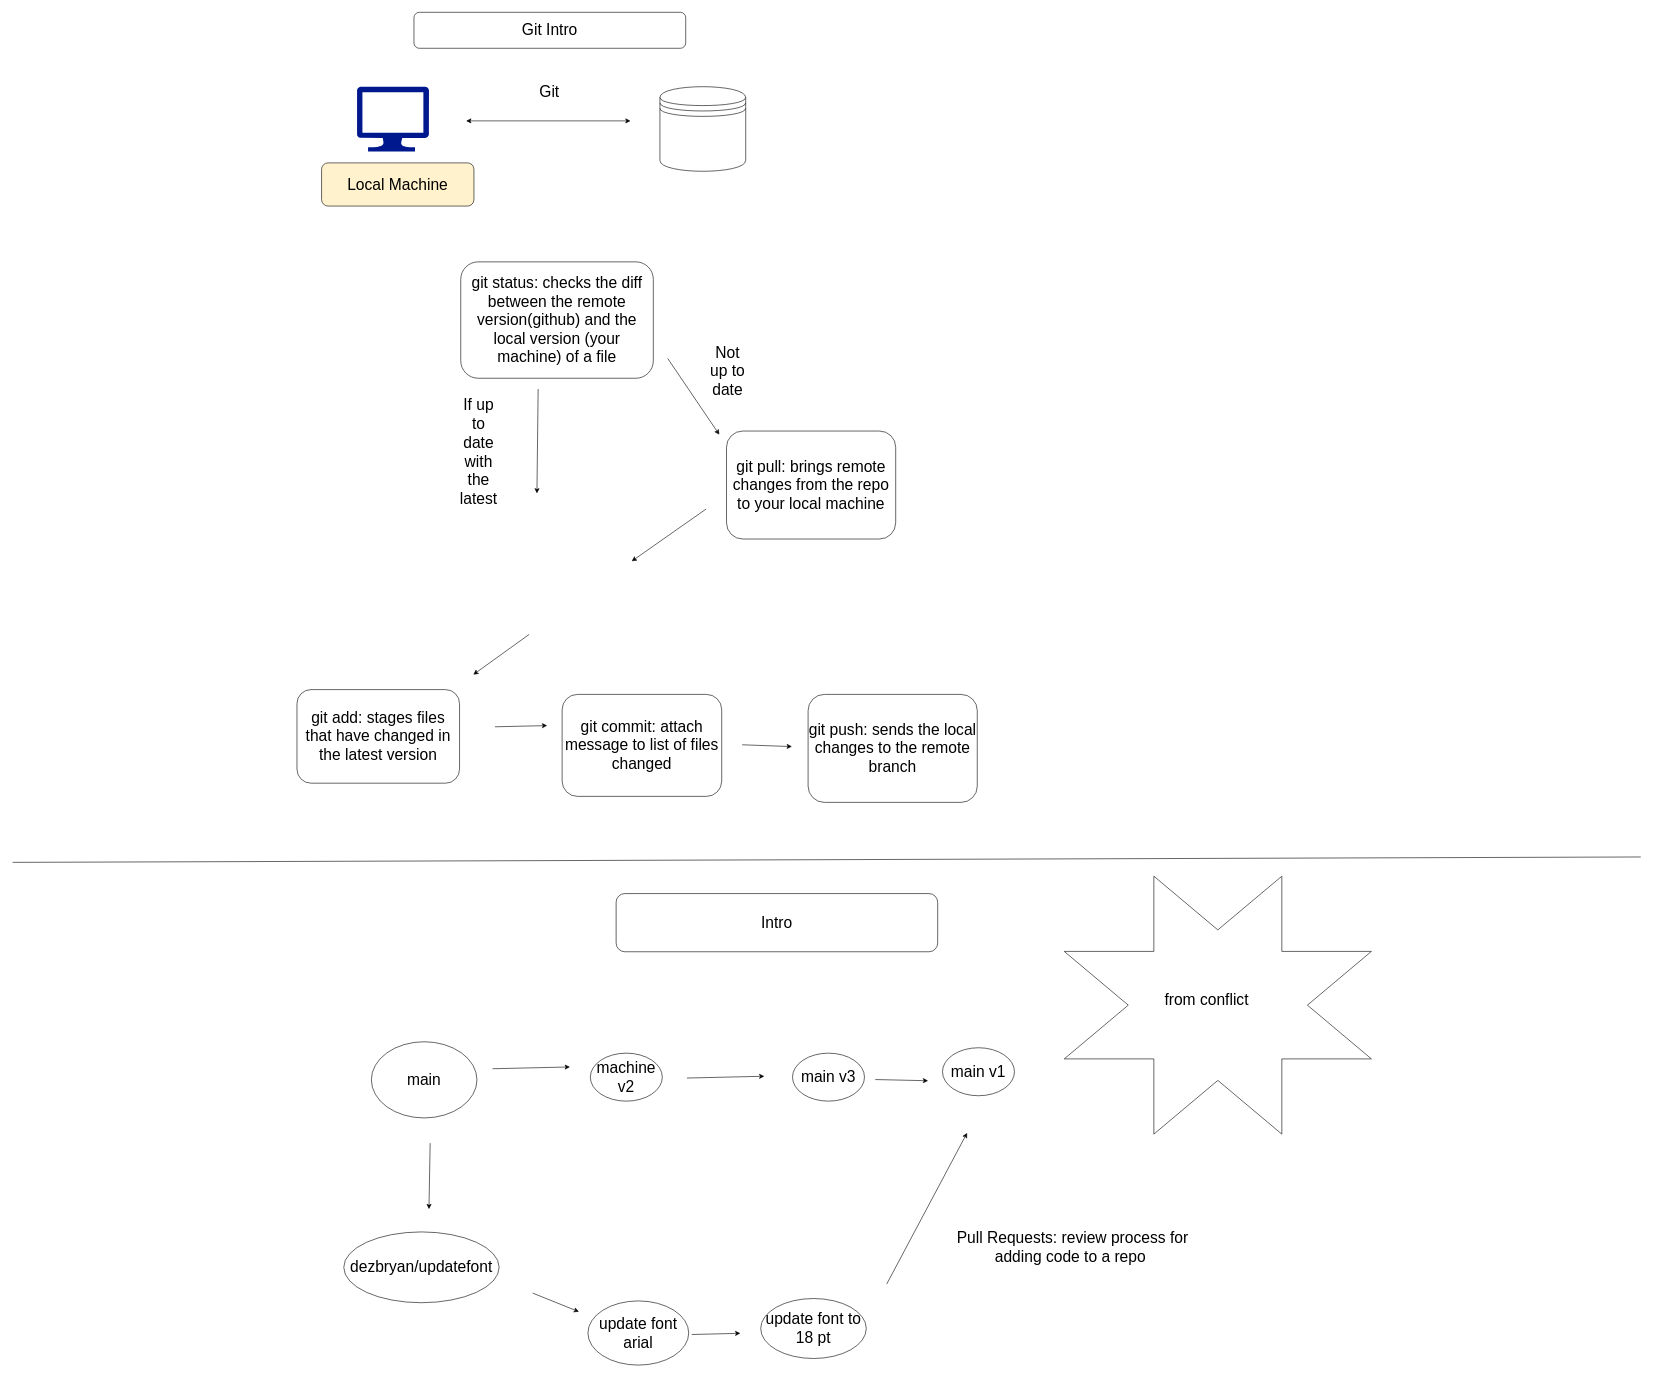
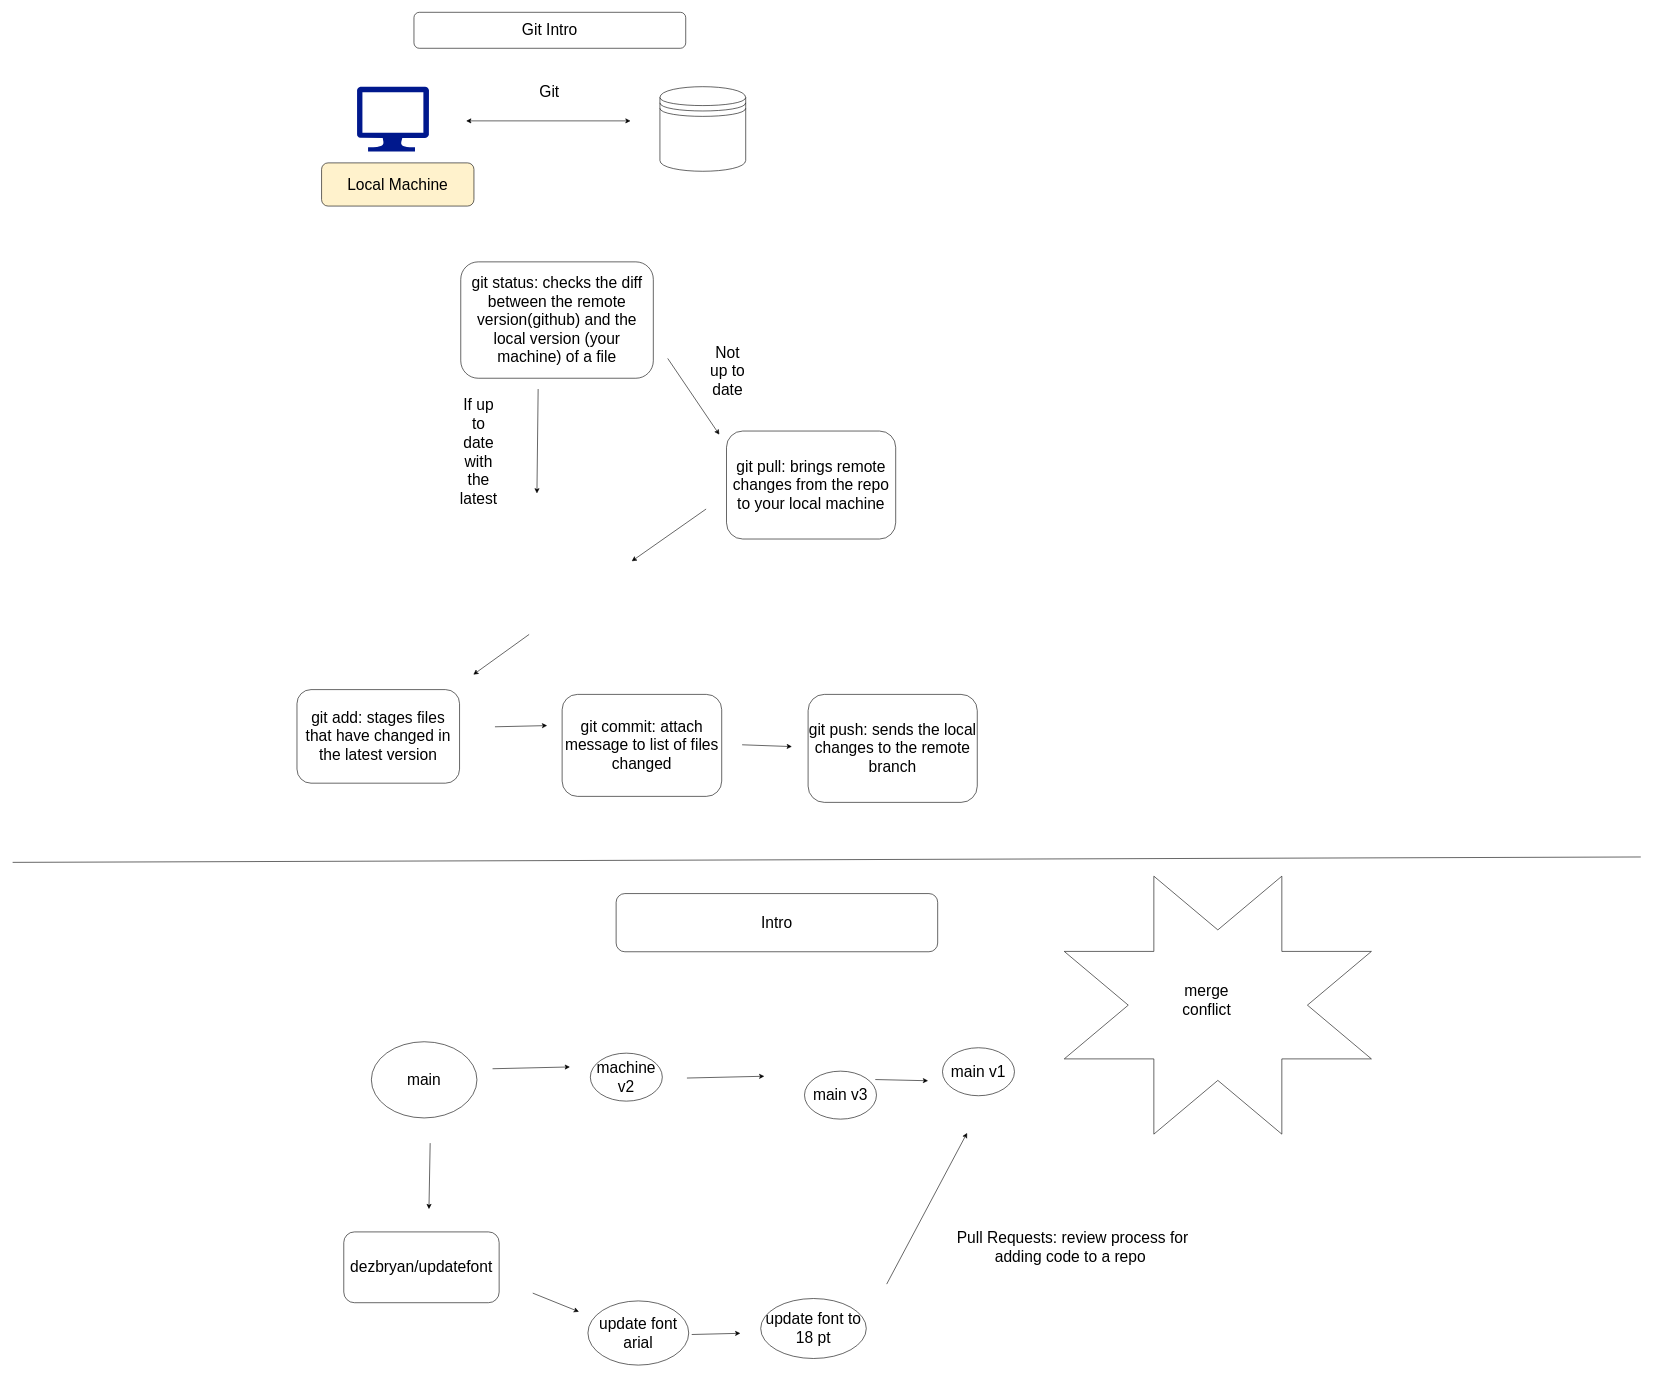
  <mxCell id="0" />
  <mxCell id="1" parent="0" />
  <mxCell id="2" value="&lt;font style=&quot;font-size: 26px;&quot;&gt;Git Intro&lt;/font&gt;" style="rounded=1;whiteSpace=wrap;html=1;" parent="1" vertex="1"><mxGeometry x="689" y="20" width="453" height="60" as="geometry" /></mxCell>
  <mxCell id="3" value="" style="sketch=0;aspect=fixed;pointerEvents=1;shadow=0;dashed=0;html=1;strokeColor=none;labelPosition=center;verticalLabelPosition=bottom;verticalAlign=top;align=center;fillColor=#00188D;shape=mxgraph.azure.computer;fontSize=26;" parent="1" vertex="1"><mxGeometry x="594" y="144" width="120" height="108" as="geometry" /></mxCell>
  <mxCell id="4" value="Local Machine" style="rounded=1;whiteSpace=wrap;html=1;fontSize=26;fillColor=#fff2cc;" parent="1" vertex="1"><mxGeometry x="535" y="271" width="254" height="72" as="geometry" /></mxCell>
  <mxCell id="5" value="" style="shape=datastore;whiteSpace=wrap;html=1;fontSize=26;" parent="1" vertex="1"><mxGeometry x="1099" y="144" width="143" height="141" as="geometry" /></mxCell>
  <mxCell id="6" value="" style="endArrow=classic;startArrow=classic;html=1;rounded=0;fontSize=26;" parent="1" edge="1"><mxGeometry width="50" height="50" relative="1" as="geometry"><mxPoint x="776" y="201" as="sourcePoint" /><mxPoint x="1050" y="201" as="targetPoint" /></mxGeometry></mxCell>
  <mxCell id="7" value="Git" style="text;html=1;strokeColor=none;fillColor=none;align=center;verticalAlign=middle;whiteSpace=wrap;rounded=0;fontSize=26;" parent="1" vertex="1"><mxGeometry x="885" y="138" width="60" height="30" as="geometry" /></mxCell>
  <mxCell id="8" value="git add: stages files that have changed in the latest version" style="rounded=1;whiteSpace=wrap;html=1;fontSize=26;" parent="1" vertex="1"><mxGeometry x="494" y="1149" width="271" height="156" as="geometry" /></mxCell>
  <mxCell id="9" value="git status: checks the diff between the remote version(github) and the local version (your machine) of a file" style="rounded=1;whiteSpace=wrap;html=1;fontSize=26;" parent="1" vertex="1"><mxGeometry x="767" y="436" width="321" height="194" as="geometry" /></mxCell>
  <mxCell id="10" value="git commit: attach message to list of files changed" style="rounded=1;whiteSpace=wrap;html=1;fontSize=26;" parent="1" vertex="1"><mxGeometry x="936" y="1157" width="266" height="170" as="geometry" /></mxCell>
  <mxCell id="11" value="git push: sends the local changes to the remote branch" style="rounded=1;whiteSpace=wrap;html=1;fontSize=26;" parent="1" vertex="1"><mxGeometry x="1346" y="1157" width="282" height="180" as="geometry" /></mxCell>
  <mxCell id="12" value="git pull: brings remote changes from the repo to your local machine" style="rounded=1;whiteSpace=wrap;html=1;fontSize=26;" parent="1" vertex="1"><mxGeometry x="1210" y="718" width="282" height="180" as="geometry" /></mxCell>
  <mxCell id="13" value="" style="endArrow=classic;html=1;rounded=0;fontSize=26;" parent="1" edge="1"><mxGeometry width="50" height="50" relative="1" as="geometry"><mxPoint x="824" y="1211" as="sourcePoint" /><mxPoint x="911" y="1209" as="targetPoint" /></mxGeometry></mxCell>
  <mxCell id="14" value="" style="endArrow=classic;html=1;rounded=0;fontSize=26;" parent="1" edge="1"><mxGeometry width="50" height="50" relative="1" as="geometry"><mxPoint x="881" y="1057" as="sourcePoint" /><mxPoint x="788" y="1124" as="targetPoint" /></mxGeometry></mxCell>
  <mxCell id="15" value="" style="endArrow=classic;html=1;rounded=0;fontSize=26;" parent="1" edge="1"><mxGeometry width="50" height="50" relative="1" as="geometry"><mxPoint x="1112" y="597" as="sourcePoint" /><mxPoint x="1198" y="724" as="targetPoint" /></mxGeometry></mxCell>
  <mxCell id="16" value="" style="endArrow=classic;html=1;rounded=0;fontSize=26;" parent="1" edge="1"><mxGeometry width="50" height="50" relative="1" as="geometry"><mxPoint x="896" y="648" as="sourcePoint" /><mxPoint x="894" y="822" as="targetPoint" /></mxGeometry></mxCell>
  <mxCell id="17" value="If up to date with the latest" style="text;html=1;strokeColor=none;fillColor=none;align=center;verticalAlign=middle;whiteSpace=wrap;rounded=0;fontSize=26;" parent="1" vertex="1"><mxGeometry x="767" y="738" width="60" height="30" as="geometry" /></mxCell>
  <mxCell id="18" value="Not up to date" style="text;html=1;strokeColor=none;fillColor=none;align=center;verticalAlign=middle;whiteSpace=wrap;rounded=0;fontSize=26;" parent="1" vertex="1"><mxGeometry x="1182" y="603" width="60" height="30" as="geometry" /></mxCell>
  <mxCell id="19" value="" style="endArrow=classic;html=1;rounded=0;fontSize=26;" parent="1" edge="1"><mxGeometry width="50" height="50" relative="1" as="geometry"><mxPoint x="1176" y="848" as="sourcePoint" /><mxPoint x="1052" y="935" as="targetPoint" /></mxGeometry></mxCell>
  <mxCell id="20" value="" style="endArrow=classic;html=1;rounded=0;fontSize=26;" parent="1" edge="1"><mxGeometry width="50" height="50" relative="1" as="geometry"><mxPoint x="1236" y="1241" as="sourcePoint" /><mxPoint x="1319" y="1244" as="targetPoint" /></mxGeometry></mxCell>
  <mxCell id="21" value="main" style="ellipse;whiteSpace=wrap;html=1;fontSize=26;" parent="1" vertex="1"><mxGeometry x="618" y="1736" width="176" height="127" as="geometry" /></mxCell>
  <mxCell id="22" value="" style="endArrow=none;html=1;rounded=0;fontSize=26;" parent="1" edge="1"><mxGeometry width="50" height="50" relative="1" as="geometry"><mxPoint x="20" y="1437" as="sourcePoint" /><mxPoint x="2734" y="1428" as="targetPoint" /></mxGeometry></mxCell>
  <mxCell id="23" value="Intro" style="rounded=1;whiteSpace=wrap;html=1;fontSize=26;" parent="1" vertex="1"><mxGeometry x="1026" y="1489" width="536" height="97" as="geometry" /></mxCell>
  <mxCell id="24" value="" style="endArrow=classic;html=1;rounded=0;fontSize=26;" parent="1" edge="1"><mxGeometry width="50" height="50" relative="1" as="geometry"><mxPoint x="716" y="1905" as="sourcePoint" /><mxPoint x="714" y="2015" as="targetPoint" /></mxGeometry></mxCell>
- <mxCell id="25" value="dezbryan/updatefont" style="ellipse;whiteSpace=wrap;html=1;fontSize=26;" parent="1" vertex="1"><mxGeometry x="572" y="2053" width="259" height="118" as="geometry" /></mxCell>
+ <mxCell id="25" value="dezbryan/updatefont" style="whiteSpace=wrap;html=1;fontSize=26;rounded=1;" parent="1" vertex="1"><mxGeometry x="572" y="2053" width="259" height="118" as="geometry" /></mxCell>
  <mxCell id="26" value="update font arial" style="ellipse;whiteSpace=wrap;html=1;fontSize=26;" parent="1" vertex="1"><mxGeometry x="979" y="2168" width="168" height="107" as="geometry" /></mxCell>
  <mxCell id="27" value="update font to 18 pt" style="ellipse;whiteSpace=wrap;html=1;fontSize=26;" parent="1" vertex="1"><mxGeometry x="1267" y="2164" width="176" height="100" as="geometry" /></mxCell>
- <mxCell id="28" value="main v3" style="ellipse;whiteSpace=wrap;html=1;fontSize=26;" parent="1" vertex="1"><mxGeometry x="1320" y="1755" width="120" height="80" as="geometry" /></mxCell>
+ <mxCell id="28" value="main v3" style="ellipse;whiteSpace=wrap;html=1;fontSize=26;" parent="1" vertex="1"><mxGeometry x="1340" y="1785" width="120" height="80" as="geometry" /></mxCell>
  <mxCell id="29" value="machine v2" style="ellipse;whiteSpace=wrap;html=1;fontSize=26;" parent="1" vertex="1"><mxGeometry x="983" y="1755" width="120" height="80" as="geometry" /></mxCell>
  <mxCell id="30" value="" style="endArrow=classic;html=1;rounded=0;fontSize=26;" parent="1" edge="1"><mxGeometry width="50" height="50" relative="1" as="geometry"><mxPoint x="820" y="1781" as="sourcePoint" /><mxPoint x="949" y="1778" as="targetPoint" /></mxGeometry></mxCell>
  <mxCell id="31" value="" style="endArrow=classic;html=1;rounded=0;fontSize=26;" parent="1" edge="1"><mxGeometry width="50" height="50" relative="1" as="geometry"><mxPoint x="1144" y="1796.5" as="sourcePoint" /><mxPoint x="1273" y="1793.5" as="targetPoint" /></mxGeometry></mxCell>
  <mxCell id="32" value="" style="endArrow=classic;html=1;rounded=0;fontSize=26;" parent="1" edge="1"><mxGeometry width="50" height="50" relative="1" as="geometry"><mxPoint x="1152" y="2224" as="sourcePoint" /><mxPoint x="1233" y="2222" as="targetPoint" /></mxGeometry></mxCell>
  <mxCell id="33" value="" style="endArrow=classic;html=1;rounded=0;fontSize=26;" parent="1" edge="1"><mxGeometry width="50" height="50" relative="1" as="geometry"><mxPoint x="887" y="2155" as="sourcePoint" /><mxPoint x="964" y="2186" as="targetPoint" /></mxGeometry></mxCell>
  <mxCell id="34" value="main v1" style="ellipse;whiteSpace=wrap;html=1;fontSize=26;" parent="1" vertex="1"><mxGeometry x="1570" y="1746" width="120" height="80" as="geometry" /></mxCell>
  <mxCell id="35" value="" style="endArrow=classic;html=1;rounded=0;fontSize=26;" parent="1" edge="1"><mxGeometry width="50" height="50" relative="1" as="geometry"><mxPoint x="1458" y="1799" as="sourcePoint" /><mxPoint x="1546" y="1801" as="targetPoint" /></mxGeometry></mxCell>
  <mxCell id="36" value="" style="endArrow=classic;html=1;rounded=0;fontSize=26;" parent="1" edge="1"><mxGeometry width="50" height="50" relative="1" as="geometry"><mxPoint x="1477" y="2140" as="sourcePoint" /><mxPoint x="1611" y="1888" as="targetPoint" /></mxGeometry></mxCell>
  <mxCell id="37" value="Pull Requests: review process for adding code to a repo&amp;nbsp;" style="text;html=1;strokeColor=none;fillColor=none;align=center;verticalAlign=middle;whiteSpace=wrap;rounded=0;fontSize=26;" parent="1" vertex="1"><mxGeometry x="1587" y="1984" width="400" height="190" as="geometry" /></mxCell>
  <mxCell id="38" value="" style="verticalLabelPosition=bottom;verticalAlign=top;html=1;shape=mxgraph.basic.8_point_star;fontSize=26;" parent="1" vertex="1"><mxGeometry x="1773" y="1460" width="512" height="430" as="geometry" /></mxCell>
- <mxCell id="39" value="from conflict" style="text;html=1;strokeColor=none;fillColor=none;align=center;verticalAlign=middle;whiteSpace=wrap;rounded=0;fontSize=26;" parent="1" vertex="1"><mxGeometry x="1935" y="1606" width="151" height="122" as="geometry" /></mxCell>
+ <mxCell id="39" value="merge conflict" style="text;html=1;strokeColor=none;fillColor=none;align=center;verticalAlign=middle;whiteSpace=wrap;rounded=0;fontSize=26;" parent="1" vertex="1"><mxGeometry x="1935" y="1606" width="151" height="122" as="geometry" /></mxCell>
